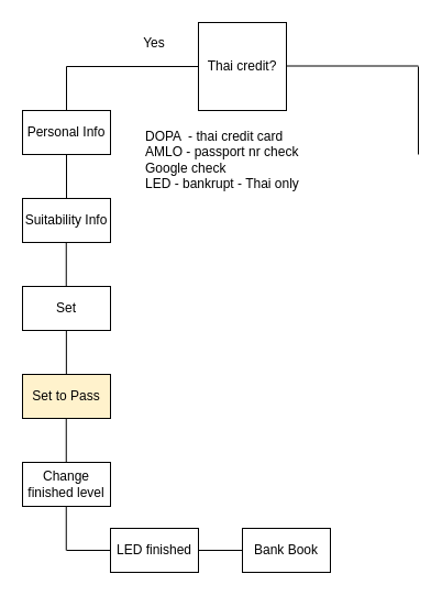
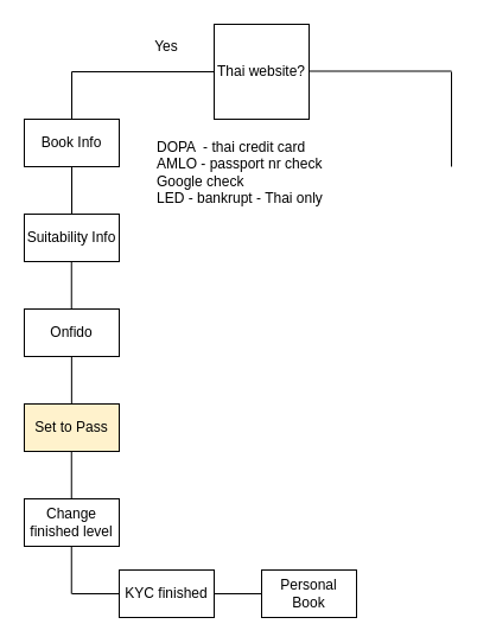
  <mxCell id="0" />
  <mxCell id="1" parent="0" />
- <mxCell id="2" value="Thai credit?" style="whiteSpace=wrap;html=1;aspect=fixed;" vertex="1" parent="1"><mxGeometry x="180" y="20" width="80" height="80" as="geometry" /></mxCell>
+ <mxCell id="2" value="Thai website?" style="whiteSpace=wrap;html=1;aspect=fixed;" vertex="1" parent="1"><mxGeometry x="180" y="20" width="80" height="80" as="geometry" /></mxCell>
  <mxCell id="3" value="" style="endArrow=none;html=1;entryX=0;entryY=0.5;entryDx=0;entryDy=0;" edge="1" parent="1" target="2"><mxGeometry width="50" height="50" relative="1" as="geometry"><mxPoint x="60" y="60" as="sourcePoint" /><mxPoint x="170" y="60" as="targetPoint" /></mxGeometry></mxCell>
  <mxCell id="4" value="" style="endArrow=none;html=1;entryX=0;entryY=0.5;entryDx=0;entryDy=0;" edge="1" parent="1"><mxGeometry width="50" height="50" relative="1" as="geometry"><mxPoint x="260" y="59.5" as="sourcePoint" /><mxPoint x="380" y="59.5" as="targetPoint" /></mxGeometry></mxCell>
  <mxCell id="5" value="Yes" style="text;html=1;strokeColor=none;fillColor=none;align=center;verticalAlign=middle;whiteSpace=wrap;rounded=0;" vertex="1" parent="1"><mxGeometry x="120" y="29" width="40" height="20" as="geometry" /></mxCell>
  <mxCell id="6" value="" style="endArrow=none;html=1;" edge="1" parent="1"><mxGeometry width="50" height="50" relative="1" as="geometry"><mxPoint x="60" y="100" as="sourcePoint" /><mxPoint x="60" y="60" as="targetPoint" /></mxGeometry></mxCell>
  <mxCell id="7" value="" style="endArrow=none;html=1;" edge="1" parent="1"><mxGeometry width="50" height="50" relative="1" as="geometry"><mxPoint x="380" y="140" as="sourcePoint" /><mxPoint x="380" y="60" as="targetPoint" /></mxGeometry></mxCell>
- <mxCell id="8" value="Personal Info" style="rounded=0;whiteSpace=wrap;html=1;" vertex="1" parent="1"><mxGeometry x="20" y="100" width="80" height="40" as="geometry" /></mxCell>
+ <mxCell id="8" value="Book Info" style="rounded=0;whiteSpace=wrap;html=1;" vertex="1" parent="1"><mxGeometry x="20" y="100" width="80" height="40" as="geometry" /></mxCell>
  <mxCell id="9" value="" style="endArrow=none;html=1;" edge="1" parent="1"><mxGeometry width="50" height="50" relative="1" as="geometry"><mxPoint x="60" y="180" as="sourcePoint" /><mxPoint x="60" y="140" as="targetPoint" /></mxGeometry></mxCell>
  <mxCell id="10" value="Suitability Info" style="rounded=0;whiteSpace=wrap;html=1;" vertex="1" parent="1"><mxGeometry x="20" y="180" width="80" height="40" as="geometry" /></mxCell>
  <mxCell id="11" value="Set to Pass" style="rounded=0;whiteSpace=wrap;html=1;fillColor=#fff2cc;" vertex="1" parent="1"><mxGeometry x="20" y="340" width="80" height="40" as="geometry" /></mxCell>
  <mxCell id="12" value="Change finished level" style="rounded=0;whiteSpace=wrap;html=1;" vertex="1" parent="1"><mxGeometry x="20" y="420" width="80" height="40" as="geometry" /></mxCell>
  <mxCell id="13" value="" style="endArrow=none;html=1;" edge="1" parent="1"><mxGeometry width="50" height="50" relative="1" as="geometry"><mxPoint x="59.76" y="260" as="sourcePoint" /><mxPoint x="59.76" y="220" as="targetPoint" /></mxGeometry></mxCell>
  <mxCell id="14" value="" style="endArrow=none;html=1;" edge="1" parent="1"><mxGeometry width="50" height="50" relative="1" as="geometry"><mxPoint x="59.76" y="420" as="sourcePoint" /><mxPoint x="59.76" y="380" as="targetPoint" /></mxGeometry></mxCell>
  <mxCell id="15" value="" style="endArrow=none;html=1;" edge="1" parent="1"><mxGeometry width="50" height="50" relative="1" as="geometry"><mxPoint x="59.76" y="500" as="sourcePoint" /><mxPoint x="59.76" y="460" as="targetPoint" /></mxGeometry></mxCell>
  <mxCell id="16" value="" style="endArrow=none;html=1;" edge="1" parent="1"><mxGeometry width="50" height="50" relative="1" as="geometry"><mxPoint x="60" y="500" as="sourcePoint" /><mxPoint x="100" y="500" as="targetPoint" /></mxGeometry></mxCell>
- <mxCell id="17" value="LED finished" style="rounded=0;whiteSpace=wrap;html=1;" vertex="1" parent="1"><mxGeometry x="100" y="480" width="80" height="40" as="geometry" /></mxCell>
- <mxCell id="18" value="Set" style="rounded=0;whiteSpace=wrap;html=1;" vertex="1" parent="1"><mxGeometry x="20" y="260" width="80" height="40" as="geometry" /></mxCell>
+ <mxCell id="17" value="KYC finished" style="rounded=0;whiteSpace=wrap;html=1;" vertex="1" parent="1"><mxGeometry x="100" y="480" width="80" height="40" as="geometry" /></mxCell>
+ <mxCell id="18" value="Onfido" style="rounded=0;whiteSpace=wrap;html=1;" vertex="1" parent="1"><mxGeometry x="20" y="260" width="80" height="40" as="geometry" /></mxCell>
  <mxCell id="19" value="" style="endArrow=none;html=1;" edge="1" parent="1"><mxGeometry width="50" height="50" relative="1" as="geometry"><mxPoint x="59.86" y="340" as="sourcePoint" /><mxPoint x="59.86" y="300" as="targetPoint" /></mxGeometry></mxCell>
  <mxCell id="20" value="" style="endArrow=none;html=1;" edge="1" parent="1"><mxGeometry width="50" height="50" relative="1" as="geometry"><mxPoint x="180" y="500" as="sourcePoint" /><mxPoint x="220" y="500" as="targetPoint" /></mxGeometry></mxCell>
- <mxCell id="21" value="Bank Book" style="rounded=0;whiteSpace=wrap;html=1;" vertex="1" parent="1"><mxGeometry x="220" y="480" width="80" height="40" as="geometry" /></mxCell>
+ <mxCell id="21" value="Personal Book" style="rounded=0;whiteSpace=wrap;html=1;" vertex="1" parent="1"><mxGeometry x="220" y="480" width="80" height="40" as="geometry" /></mxCell>
  <mxCell id="22" value="DOPA &amp;nbsp;- thai credit card&lt;br&gt;AMLO - passport nr check&lt;br&gt;Google check&lt;br&gt;LED - bankrupt - Thai only" style="text;html=1;strokeColor=none;fillColor=none;align=left;verticalAlign=middle;whiteSpace=wrap;rounded=0;" vertex="1" parent="1"><mxGeometry x="130" y="110" width="160" height="70" as="geometry" /></mxCell>
